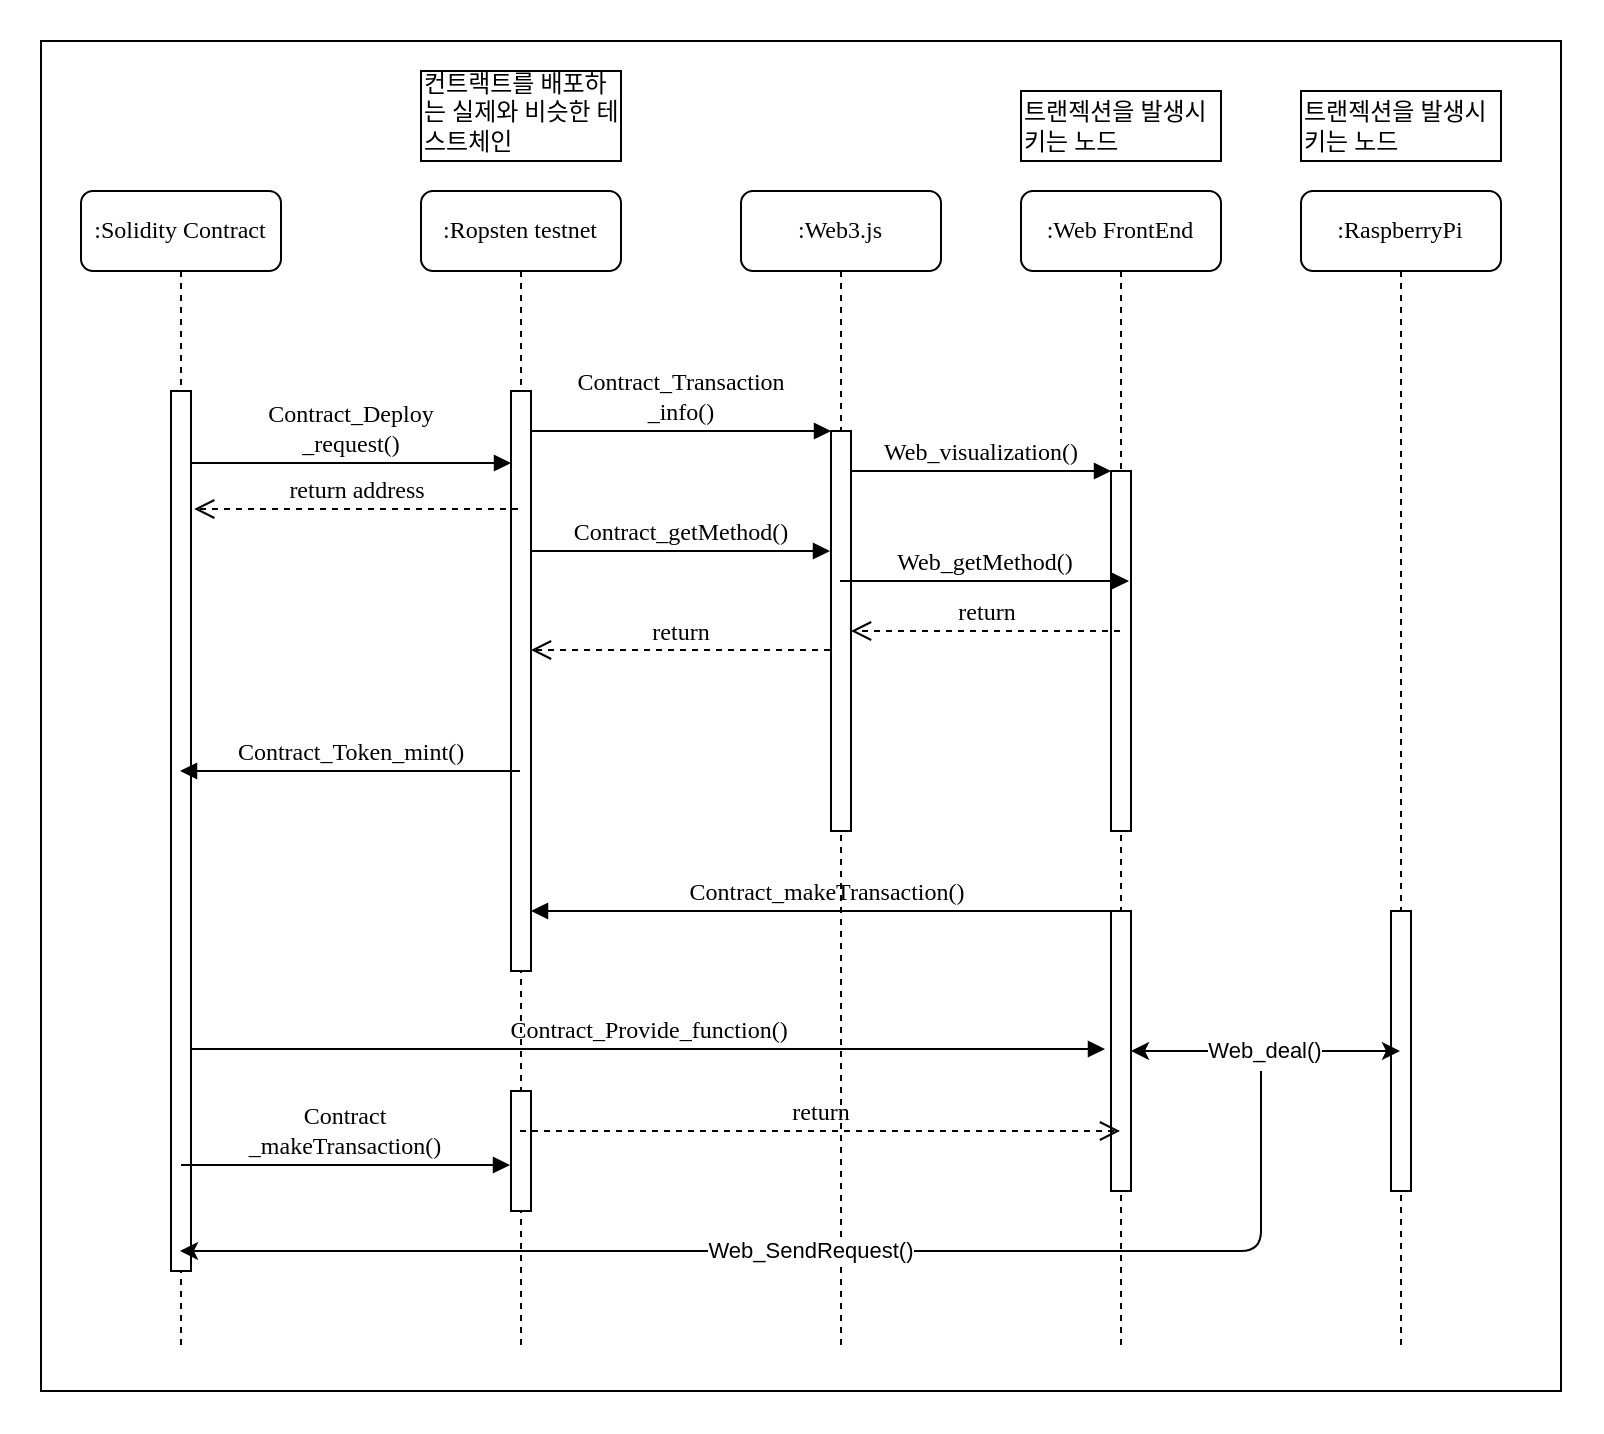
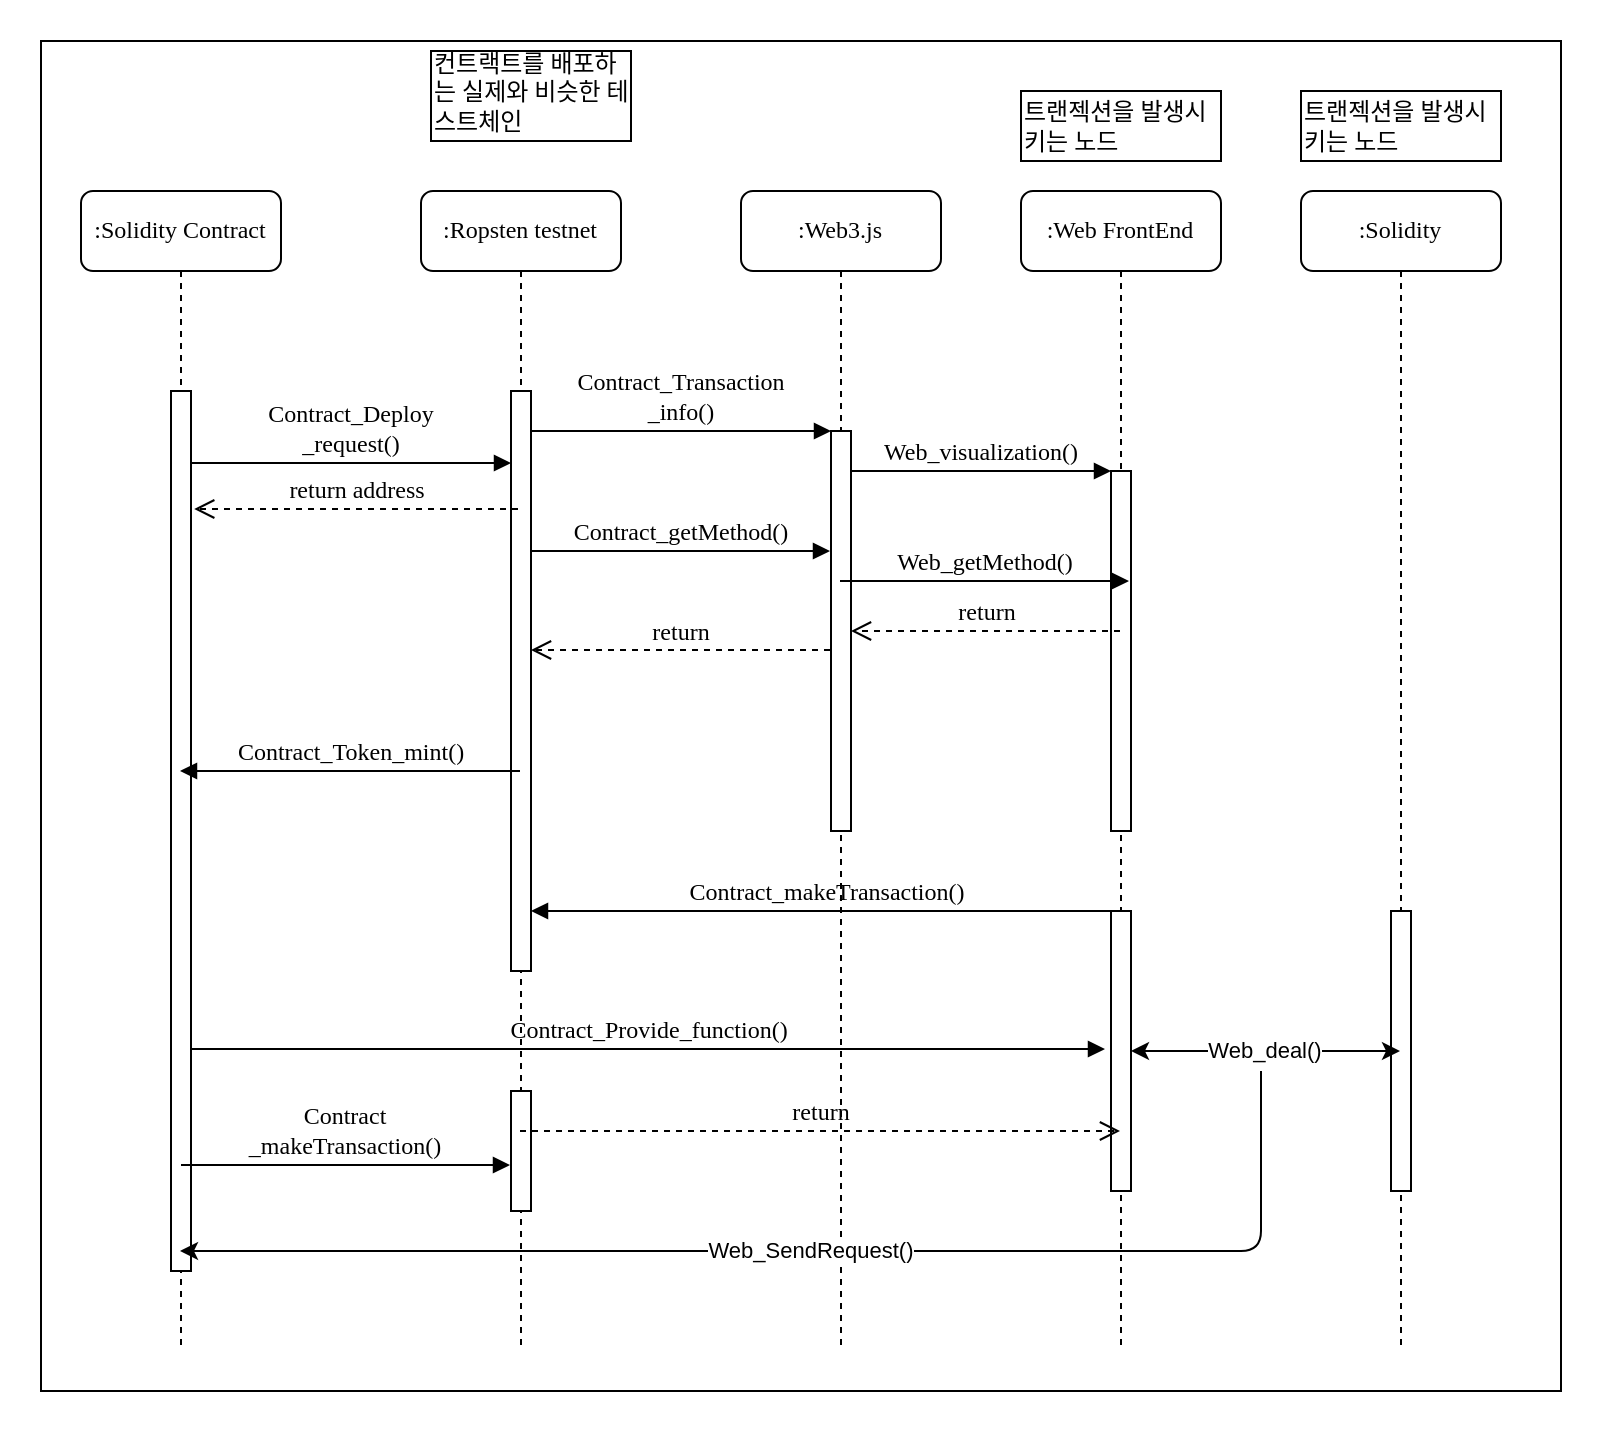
  <mxCell id="0" />
  <mxCell id="1" parent="0" />
  <mxCell id="2" value="" style="rounded=0;whiteSpace=wrap;html=1;align=left;" parent="1" vertex="1"><mxGeometry x="20" y="20" width="760" height="675" as="geometry" /></mxCell>
  <mxCell id="3" value=":Ropsten testnet" style="shape=umlLifeline;perimeter=lifelinePerimeter;whiteSpace=wrap;html=1;container=1;collapsible=0;recursiveResize=0;outlineConnect=0;rounded=1;shadow=0;comic=0;labelBackgroundColor=none;strokeWidth=1;fontFamily=Verdana;fontSize=12;align=center;" parent="1" vertex="1"><mxGeometry x="210" y="95" width="100" height="580" as="geometry" /></mxCell>
  <mxCell id="4" value="" style="html=1;points=[];perimeter=orthogonalPerimeter;rounded=0;shadow=0;comic=0;labelBackgroundColor=none;strokeWidth=1;fontFamily=Verdana;fontSize=12;align=center;" parent="3" vertex="1"><mxGeometry x="45" y="100" width="10" height="290" as="geometry" /></mxCell>
  <mxCell id="5" value="" style="html=1;points=[];perimeter=orthogonalPerimeter;rounded=0;shadow=0;comic=0;labelBackgroundColor=none;strokeWidth=1;fontFamily=Verdana;fontSize=12;align=center;" parent="3" vertex="1"><mxGeometry x="45" y="450" width="10" height="60" as="geometry" /></mxCell>
  <mxCell id="6" value=":Web3.js" style="shape=umlLifeline;perimeter=lifelinePerimeter;whiteSpace=wrap;html=1;container=1;collapsible=0;recursiveResize=0;outlineConnect=0;rounded=1;shadow=0;comic=0;labelBackgroundColor=none;strokeWidth=1;fontFamily=Verdana;fontSize=12;align=center;" parent="1" vertex="1"><mxGeometry x="370" y="95" width="100" height="580" as="geometry" /></mxCell>
  <mxCell id="7" value="" style="html=1;points=[];perimeter=orthogonalPerimeter;rounded=0;shadow=0;comic=0;labelBackgroundColor=none;strokeWidth=1;fontFamily=Verdana;fontSize=12;align=center;" parent="6" vertex="1"><mxGeometry x="45" y="120" width="10" height="200" as="geometry" /></mxCell>
  <mxCell id="8" value=":Web FrontEnd" style="shape=umlLifeline;perimeter=lifelinePerimeter;whiteSpace=wrap;html=1;container=1;collapsible=0;recursiveResize=0;outlineConnect=0;rounded=1;shadow=0;comic=0;labelBackgroundColor=none;strokeWidth=1;fontFamily=Verdana;fontSize=12;align=center;" parent="1" vertex="1"><mxGeometry x="510" y="95" width="100" height="580" as="geometry" /></mxCell>
  <mxCell id="9" value=":Solidity Contract" style="shape=umlLifeline;perimeter=lifelinePerimeter;whiteSpace=wrap;html=1;container=1;collapsible=0;recursiveResize=0;outlineConnect=0;rounded=1;shadow=0;comic=0;labelBackgroundColor=none;strokeWidth=1;fontFamily=Verdana;fontSize=12;align=center;" parent="1" vertex="1"><mxGeometry x="40" y="95" width="100" height="580" as="geometry" /></mxCell>
  <mxCell id="10" value="" style="html=1;points=[];perimeter=orthogonalPerimeter;rounded=0;shadow=0;comic=0;labelBackgroundColor=none;strokeWidth=1;fontFamily=Verdana;fontSize=12;align=center;" parent="9" vertex="1"><mxGeometry x="45" y="100" width="10" height="440" as="geometry" /></mxCell>
  <mxCell id="11" value="" style="html=1;points=[];perimeter=orthogonalPerimeter;rounded=0;shadow=0;comic=0;labelBackgroundColor=none;strokeWidth=1;fontFamily=Verdana;fontSize=12;align=center;" parent="1" vertex="1"><mxGeometry x="555" y="235" width="10" height="180" as="geometry" /></mxCell>
  <mxCell id="12" value="Web_visualization()" style="html=1;verticalAlign=bottom;endArrow=block;labelBackgroundColor=none;fontFamily=Verdana;fontSize=12;edgeStyle=elbowEdgeStyle;elbow=vertical;" parent="1" source="7" target="11" edge="1"><mxGeometry relative="1" as="geometry"><mxPoint x="480" y="235" as="sourcePoint" /><Array as="points"><mxPoint x="430" y="235" /></Array></mxGeometry></mxCell>
  <mxCell id="13" value="" style="html=1;points=[];perimeter=orthogonalPerimeter;rounded=0;shadow=0;comic=0;labelBackgroundColor=none;strokeWidth=1;fontFamily=Verdana;fontSize=12;align=center;" parent="1" vertex="1"><mxGeometry x="555" y="455" width="10" height="140" as="geometry" /></mxCell>
  <mxCell id="14" value="Contract_Provide_function()" style="html=1;verticalAlign=bottom;endArrow=block;labelBackgroundColor=none;fontFamily=Verdana;fontSize=12;" parent="1" source="10" edge="1"><mxGeometry relative="1" as="geometry"><mxPoint x="480" y="435" as="sourcePoint" /><mxPoint x="552" y="524" as="targetPoint" /></mxGeometry></mxCell>
  <mxCell id="15" value="Contract_Deploy&lt;br&gt;_request()" style="html=1;verticalAlign=bottom;endArrow=block;labelBackgroundColor=none;fontFamily=Verdana;fontSize=12;edgeStyle=elbowEdgeStyle;elbow=vertical;" parent="1" edge="1"><mxGeometry relative="1" as="geometry"><mxPoint x="95" y="231" as="sourcePoint" /><mxPoint x="255" y="231" as="targetPoint" /><Array as="points"><mxPoint x="220" y="231" /><mxPoint x="230" y="221" /><mxPoint x="160" y="251" /><mxPoint x="240" y="251" /><mxPoint x="210" y="251" /><mxPoint x="170" y="321" /></Array></mxGeometry></mxCell>
  <mxCell id="16" value="Contract_Transaction&lt;br&gt;_info()" style="html=1;verticalAlign=bottom;endArrow=block;entryX=0;entryY=0;labelBackgroundColor=none;fontFamily=Verdana;fontSize=12;edgeStyle=elbowEdgeStyle;elbow=vertical;" parent="1" source="4" target="7" edge="1"><mxGeometry relative="1" as="geometry"><mxPoint x="340" y="215" as="sourcePoint" /></mxGeometry></mxCell>
- <mxCell id="17" value="컨트랙트를 배포하는 실제와 비슷한 테스트체인" style="shape=note;whiteSpace=wrap;html=1;size=0;verticalAlign=bottom;align=left;spacingTop=-6;rounded=0;shadow=0;comic=0;labelBackgroundColor=none;strokeWidth=1;fontFamily=Verdana;fontSize=12" parent="1" vertex="1"><mxGeometry x="210" y="35" width="100" height="45" as="geometry" /></mxCell>
+ <mxCell id="17" value="컨트랙트를 배포하는 실제와 비슷한 테스트체인" style="shape=note;whiteSpace=wrap;html=1;size=0;verticalAlign=bottom;align=left;spacingTop=-6;rounded=0;shadow=0;comic=0;labelBackgroundColor=none;strokeWidth=1;fontFamily=Verdana;fontSize=12" parent="1" vertex="1"><mxGeometry x="215" y="25" width="100" height="45" as="geometry" /></mxCell>
  <mxCell id="18" value="트랜젝션을 발생시키는 노드" style="shape=note;whiteSpace=wrap;html=1;size=0;verticalAlign=bottom;align=left;spacingTop=-6;rounded=0;shadow=0;comic=0;labelBackgroundColor=none;strokeWidth=1;fontFamily=Verdana;fontSize=12" parent="1" vertex="1"><mxGeometry x="510" y="45" width="100" height="35" as="geometry" /></mxCell>
  <mxCell id="19" value="Contract_Token_mint()" style="html=1;verticalAlign=bottom;endArrow=block;labelBackgroundColor=none;fontFamily=Verdana;fontSize=12;edgeStyle=elbowEdgeStyle;elbow=vertical;" parent="1" source="3" target="9" edge="1"><mxGeometry relative="1" as="geometry"><mxPoint x="250" y="235" as="sourcePoint" /><mxPoint x="100" y="236" as="targetPoint" /><Array as="points"><mxPoint x="130" y="225" /><mxPoint x="270" y="215" /><mxPoint x="175" y="245" /></Array></mxGeometry></mxCell>
  <mxCell id="20" value="return address" style="html=1;verticalAlign=bottom;endArrow=open;dashed=1;endSize=8;labelBackgroundColor=none;fontFamily=Verdana;fontSize=12;edgeStyle=elbowEdgeStyle;elbow=vertical;entryX=1.26;entryY=0.133;entryDx=0;entryDy=0;entryPerimeter=0;" parent="1" edge="1"><mxGeometry relative="1" as="geometry"><mxPoint x="96.6" y="253.52" as="targetPoint" /><Array as="points"><mxPoint x="129" y="254" /><mxPoint x="164" y="285" /><mxPoint x="194" y="285" /></Array><mxPoint x="258.5" y="254" as="sourcePoint" /></mxGeometry></mxCell>
  <mxCell id="21" value="Contract_makeTransaction()" style="html=1;verticalAlign=bottom;endArrow=block;labelBackgroundColor=none;fontFamily=Verdana;fontSize=12;edgeStyle=elbowEdgeStyle;elbow=vertical;" parent="1" source="8" target="4" edge="1"><mxGeometry relative="1" as="geometry"><mxPoint x="490" y="465" as="sourcePoint" /><mxPoint x="320" y="465" as="targetPoint" /><Array as="points"><mxPoint x="410" y="455" /><mxPoint x="500.5" y="295" /><mxPoint x="405.5" y="325" /></Array></mxGeometry></mxCell>
- <mxCell id="22" value=":RaspberryPi" style="shape=umlLifeline;perimeter=lifelinePerimeter;whiteSpace=wrap;html=1;container=1;collapsible=0;recursiveResize=0;outlineConnect=0;rounded=1;shadow=0;comic=0;labelBackgroundColor=none;strokeWidth=1;fontFamily=Verdana;fontSize=12;align=center;" parent="1" vertex="1"><mxGeometry x="650" y="95" width="100" height="580" as="geometry" /></mxCell>
+ <mxCell id="22" value=":Solidity" style="shape=umlLifeline;perimeter=lifelinePerimeter;whiteSpace=wrap;html=1;container=1;collapsible=0;recursiveResize=0;outlineConnect=0;rounded=1;shadow=0;comic=0;labelBackgroundColor=none;strokeWidth=1;fontFamily=Verdana;fontSize=12;align=center;" parent="1" vertex="1"><mxGeometry x="650" y="95" width="100" height="580" as="geometry" /></mxCell>
  <mxCell id="23" value="" style="html=1;points=[];perimeter=orthogonalPerimeter;rounded=0;shadow=0;comic=0;labelBackgroundColor=none;strokeWidth=1;fontFamily=Verdana;fontSize=12;align=center;" parent="1" vertex="1"><mxGeometry x="695" y="455" width="10" height="140" as="geometry" /></mxCell>
  <mxCell id="24" value="트랜젝션을 발생시키는 노드" style="shape=note;whiteSpace=wrap;html=1;size=0;verticalAlign=bottom;align=left;spacingTop=-6;rounded=0;shadow=0;comic=0;labelBackgroundColor=none;strokeWidth=1;fontFamily=Verdana;fontSize=12" parent="1" vertex="1"><mxGeometry x="650" y="45" width="100" height="35" as="geometry" /></mxCell>
  <mxCell id="25" value="Web_deal()" style="endArrow=classic;startArrow=classic;html=1;" parent="1" source="13" target="22" edge="1"><mxGeometry width="50" height="50" relative="1" as="geometry"><mxPoint x="590" y="515" as="sourcePoint" /><mxPoint x="640" y="465" as="targetPoint" /></mxGeometry></mxCell>
  <mxCell id="26" value="Web_SendRequest()" style="endArrow=classic;html=1;" parent="1" target="9" edge="1"><mxGeometry width="50" height="50" relative="1" as="geometry"><mxPoint x="630" y="535" as="sourcePoint" /><mxPoint x="330" y="645" as="targetPoint" /><Array as="points"><mxPoint x="630" y="625" /></Array></mxGeometry></mxCell>
  <mxCell id="27" value="Contract&lt;br&gt;_makeTransaction()" style="html=1;verticalAlign=bottom;endArrow=block;labelBackgroundColor=none;fontFamily=Verdana;fontSize=12;edgeStyle=elbowEdgeStyle;elbow=vertical;" parent="1" edge="1"><mxGeometry relative="1" as="geometry"><mxPoint x="90" y="582" as="sourcePoint" /><mxPoint x="254.5" y="582" as="targetPoint" /><Array as="points"><mxPoint x="155" y="582" /><mxPoint x="235" y="582" /><mxPoint x="205" y="582" /><mxPoint x="165" y="652" /></Array></mxGeometry></mxCell>
  <mxCell id="28" value="Web_getMethod()" style="html=1;verticalAlign=bottom;endArrow=block;labelBackgroundColor=none;fontFamily=Verdana;fontSize=12;edgeStyle=elbowEdgeStyle;elbow=vertical;entryX=0.9;entryY=0.307;entryDx=0;entryDy=0;entryPerimeter=0;" parent="1" source="6" target="11" edge="1"><mxGeometry relative="1" as="geometry"><mxPoint x="438" y="285" as="sourcePoint" /><mxPoint x="602.5" y="285" as="targetPoint" /><Array as="points"><mxPoint x="540" y="290" /><mxPoint x="583" y="285" /><mxPoint x="553" y="285" /><mxPoint x="513" y="355" /></Array></mxGeometry></mxCell>
  <mxCell id="29" value="return" style="html=1;verticalAlign=bottom;endArrow=open;dashed=1;endSize=8;labelBackgroundColor=none;fontFamily=Verdana;fontSize=12;edgeStyle=elbowEdgeStyle;elbow=vertical;" parent="1" source="8" edge="1"><mxGeometry relative="1" as="geometry"><mxPoint x="425" y="315" as="targetPoint" /><Array as="points"><mxPoint x="500" y="315" /><mxPoint x="395" y="315" /></Array><mxPoint x="459.5" y="315" as="sourcePoint" /></mxGeometry></mxCell>
  <mxCell id="30" value="Contract_getMethod()" style="html=1;verticalAlign=bottom;endArrow=block;labelBackgroundColor=none;fontFamily=Verdana;fontSize=12;edgeStyle=elbowEdgeStyle;elbow=vertical;entryX=0.9;entryY=0.307;entryDx=0;entryDy=0;entryPerimeter=0;" parent="1" source="4" edge="1"><mxGeometry relative="1" as="geometry"><mxPoint x="270" y="275" as="sourcePoint" /><mxPoint x="414.5" y="275.26" as="targetPoint" /><Array as="points"><mxPoint x="390.5" y="275" /><mxPoint x="433.5" y="270" /><mxPoint x="403.5" y="270" /><mxPoint x="363.5" y="340" /></Array></mxGeometry></mxCell>
  <mxCell id="31" value="return" style="html=1;verticalAlign=bottom;endArrow=open;dashed=1;endSize=8;labelBackgroundColor=none;fontFamily=Verdana;fontSize=12;edgeStyle=elbowEdgeStyle;elbow=vertical;" parent="1" target="4" edge="1"><mxGeometry relative="1" as="geometry"><mxPoint x="280" y="324.5" as="targetPoint" /><Array as="points"><mxPoint x="355" y="324.5" /><mxPoint x="250" y="324.5" /></Array><mxPoint x="414.5" y="324.5" as="sourcePoint" /></mxGeometry></mxCell>
  <mxCell id="32" value="return" style="html=1;verticalAlign=bottom;endArrow=open;dashed=1;endSize=8;labelBackgroundColor=none;fontFamily=Verdana;fontSize=12;edgeStyle=elbowEdgeStyle;elbow=vertical;" parent="1" source="3" target="8" edge="1"><mxGeometry relative="1" as="geometry"><mxPoint x="310" y="575" as="targetPoint" /><Array as="points"><mxPoint x="360" y="565" /><mxPoint x="400" y="575" /><mxPoint x="295" y="575" /></Array><mxPoint x="459.5" y="575" as="sourcePoint" /></mxGeometry></mxCell>
